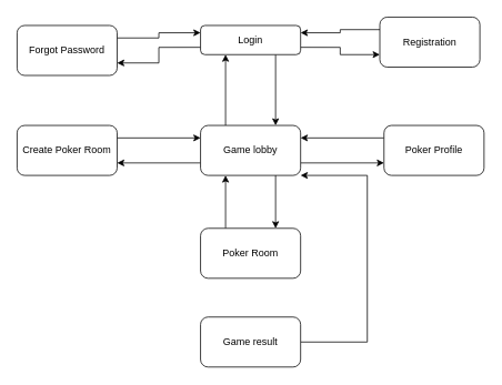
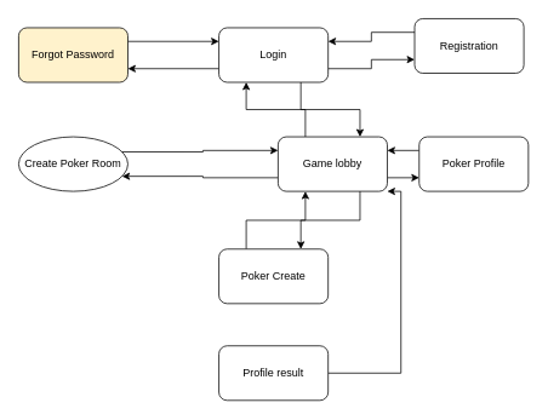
  <mxCell id="0" />
  <mxCell id="1" parent="0" />
  <mxCell id="2" style="edgeStyle=orthogonalEdgeStyle;rounded=0;orthogonalLoop=1;jettySize=auto;html=1;entryX=0;entryY=0.25;entryDx=0;entryDy=0;exitX=1;exitY=0.25;exitDx=0;exitDy=0;" edge="1" parent="1" source="3" target="7"><mxGeometry relative="1" as="geometry" /></mxCell>
- <mxCell id="3" value="Forgot Password" style="rounded=1;whiteSpace=wrap;html=1;" vertex="1" parent="1"><mxGeometry x="20" y="30" width="120" height="60" as="geometry" /></mxCell>
+ <mxCell id="3" value="Forgot Password" style="rounded=1;whiteSpace=wrap;html=1;fillColor=#fff2cc;" vertex="1" parent="1"><mxGeometry x="20" y="30" width="120" height="60" as="geometry" /></mxCell>
  <mxCell id="4" style="edgeStyle=orthogonalEdgeStyle;rounded=0;orthogonalLoop=1;jettySize=auto;html=1;entryX=1;entryY=0.75;entryDx=0;entryDy=0;exitX=0;exitY=0.75;exitDx=0;exitDy=0;" edge="1" parent="1" source="7" target="3"><mxGeometry relative="1" as="geometry" /></mxCell>
  <mxCell id="5" style="edgeStyle=orthogonalEdgeStyle;rounded=0;orthogonalLoop=1;jettySize=auto;html=1;entryX=0;entryY=0.75;entryDx=0;entryDy=0;exitX=1;exitY=0.75;exitDx=0;exitDy=0;" edge="1" parent="1" source="7" target="9"><mxGeometry relative="1" as="geometry" /></mxCell>
  <mxCell id="6" style="edgeStyle=orthogonalEdgeStyle;rounded=0;orthogonalLoop=1;jettySize=auto;html=1;entryX=0.75;entryY=0;entryDx=0;entryDy=0;exitX=0.75;exitY=1;exitDx=0;exitDy=0;" edge="1" parent="1" source="7" target="14"><mxGeometry relative="1" as="geometry" /></mxCell>
- <mxCell id="7" value="Login" style="rounded=1;whiteSpace=wrap;html=1;" vertex="1" parent="1"><mxGeometry x="240" y="30" width="120" height="35" as="geometry" /></mxCell>
+ <mxCell id="7" value="Login" style="rounded=1;whiteSpace=wrap;html=1;" vertex="1" parent="1"><mxGeometry x="240" y="30" width="120" height="60" as="geometry" /></mxCell>
  <mxCell id="8" style="edgeStyle=orthogonalEdgeStyle;rounded=0;orthogonalLoop=1;jettySize=auto;html=1;entryX=1;entryY=0.25;entryDx=0;entryDy=0;exitX=0;exitY=0.25;exitDx=0;exitDy=0;" edge="1" parent="1" source="9" target="7"><mxGeometry relative="1" as="geometry" /></mxCell>
  <mxCell id="9" value="Registration" style="rounded=1;whiteSpace=wrap;html=1;" vertex="1" parent="1"><mxGeometry x="455" y="20" width="120" height="60" as="geometry" /></mxCell>
  <mxCell id="10" style="edgeStyle=orthogonalEdgeStyle;rounded=0;orthogonalLoop=1;jettySize=auto;html=1;entryX=0.25;entryY=1;entryDx=0;entryDy=0;exitX=0.25;exitY=0;exitDx=0;exitDy=0;" edge="1" parent="1" source="14" target="7"><mxGeometry relative="1" as="geometry" /></mxCell>
  <mxCell id="11" style="edgeStyle=orthogonalEdgeStyle;rounded=0;orthogonalLoop=1;jettySize=auto;html=1;entryX=0;entryY=0.75;entryDx=0;entryDy=0;exitX=1;exitY=0.75;exitDx=0;exitDy=0;" edge="1" parent="1" source="14" target="16"><mxGeometry relative="1" as="geometry" /></mxCell>
  <mxCell id="12" value="" style="edgeStyle=orthogonalEdgeStyle;rounded=0;orthogonalLoop=1;jettySize=auto;html=1;entryX=0.75;entryY=0;entryDx=0;entryDy=0;exitX=0.75;exitY=1;exitDx=0;exitDy=0;" edge="1" parent="1" source="14" target="18"><mxGeometry relative="1" as="geometry" /></mxCell>
  <mxCell id="13" style="edgeStyle=orthogonalEdgeStyle;rounded=0;orthogonalLoop=1;jettySize=auto;html=1;entryX=1;entryY=0.75;entryDx=0;entryDy=0;exitX=0;exitY=0.75;exitDx=0;exitDy=0;" edge="1" parent="1" source="14" target="20"><mxGeometry relative="1" as="geometry" /></mxCell>
- <mxCell id="14" value="Game lobby" style="rounded=1;whiteSpace=wrap;html=1;" vertex="1" parent="1"><mxGeometry x="240" y="150" width="120" height="60" as="geometry" /></mxCell>
+ <mxCell id="14" value="Game lobby" style="rounded=1;whiteSpace=wrap;html=1;" vertex="1" parent="1"><mxGeometry x="305" y="150" width="120" height="60" as="geometry" /></mxCell>
  <mxCell id="15" style="edgeStyle=orthogonalEdgeStyle;rounded=0;orthogonalLoop=1;jettySize=auto;html=1;entryX=1;entryY=0.25;entryDx=0;entryDy=0;exitX=0;exitY=0.25;exitDx=0;exitDy=0;" edge="1" parent="1" source="16" target="14"><mxGeometry relative="1" as="geometry" /></mxCell>
  <mxCell id="16" value="Poker Profile" style="rounded=1;whiteSpace=wrap;html=1;" vertex="1" parent="1"><mxGeometry x="460" y="150" width="120" height="60" as="geometry" /></mxCell>
  <mxCell id="17" value="" style="edgeStyle=orthogonalEdgeStyle;rounded=0;orthogonalLoop=1;jettySize=auto;html=1;entryX=0.25;entryY=1;entryDx=0;entryDy=0;exitX=0.25;exitY=0;exitDx=0;exitDy=0;" edge="1" parent="1" source="18" target="14"><mxGeometry relative="1" as="geometry" /></mxCell>
- <mxCell id="18" value="Poker Room" style="rounded=1;whiteSpace=wrap;html=1;" vertex="1" parent="1"><mxGeometry x="240" y="273.5" width="120" height="60" as="geometry" /></mxCell>
+ <mxCell id="18" value="Poker Create" style="rounded=1;whiteSpace=wrap;html=1;" vertex="1" parent="1"><mxGeometry x="240" y="273.5" width="120" height="60" as="geometry" /></mxCell>
  <mxCell id="19" style="edgeStyle=orthogonalEdgeStyle;rounded=0;orthogonalLoop=1;jettySize=auto;html=1;entryX=0;entryY=0.25;entryDx=0;entryDy=0;exitX=1;exitY=0.25;exitDx=0;exitDy=0;" edge="1" parent="1" source="20" target="14"><mxGeometry relative="1" as="geometry" /></mxCell>
- <mxCell id="20" value="Create Poker Room" style="rounded=1;whiteSpace=wrap;html=1;" vertex="1" parent="1"><mxGeometry x="20" y="150" width="120" height="60" as="geometry" /></mxCell>
+ <mxCell id="20" value="Create Poker Room" style="ellipse;whiteSpace=wrap;html=1;" vertex="1" parent="1"><mxGeometry x="20" y="150" width="120" height="60" as="geometry" /></mxCell>
  <mxCell id="21" style="edgeStyle=orthogonalEdgeStyle;rounded=0;orthogonalLoop=1;jettySize=auto;html=1;entryX=1;entryY=1;entryDx=0;entryDy=0;" edge="1" parent="1" source="22" target="14"><mxGeometry relative="1" as="geometry"><Array as="points"><mxPoint x="440" y="410" /><mxPoint x="440" y="210" /></Array></mxGeometry></mxCell>
- <mxCell id="22" value="Game result" style="rounded=1;whiteSpace=wrap;html=1;" vertex="1" parent="1"><mxGeometry x="240" y="380" width="120" height="60" as="geometry" /></mxCell>
+ <mxCell id="22" value="Profile result" style="rounded=1;whiteSpace=wrap;html=1;" vertex="1" parent="1"><mxGeometry x="240" y="380" width="120" height="60" as="geometry" /></mxCell>
